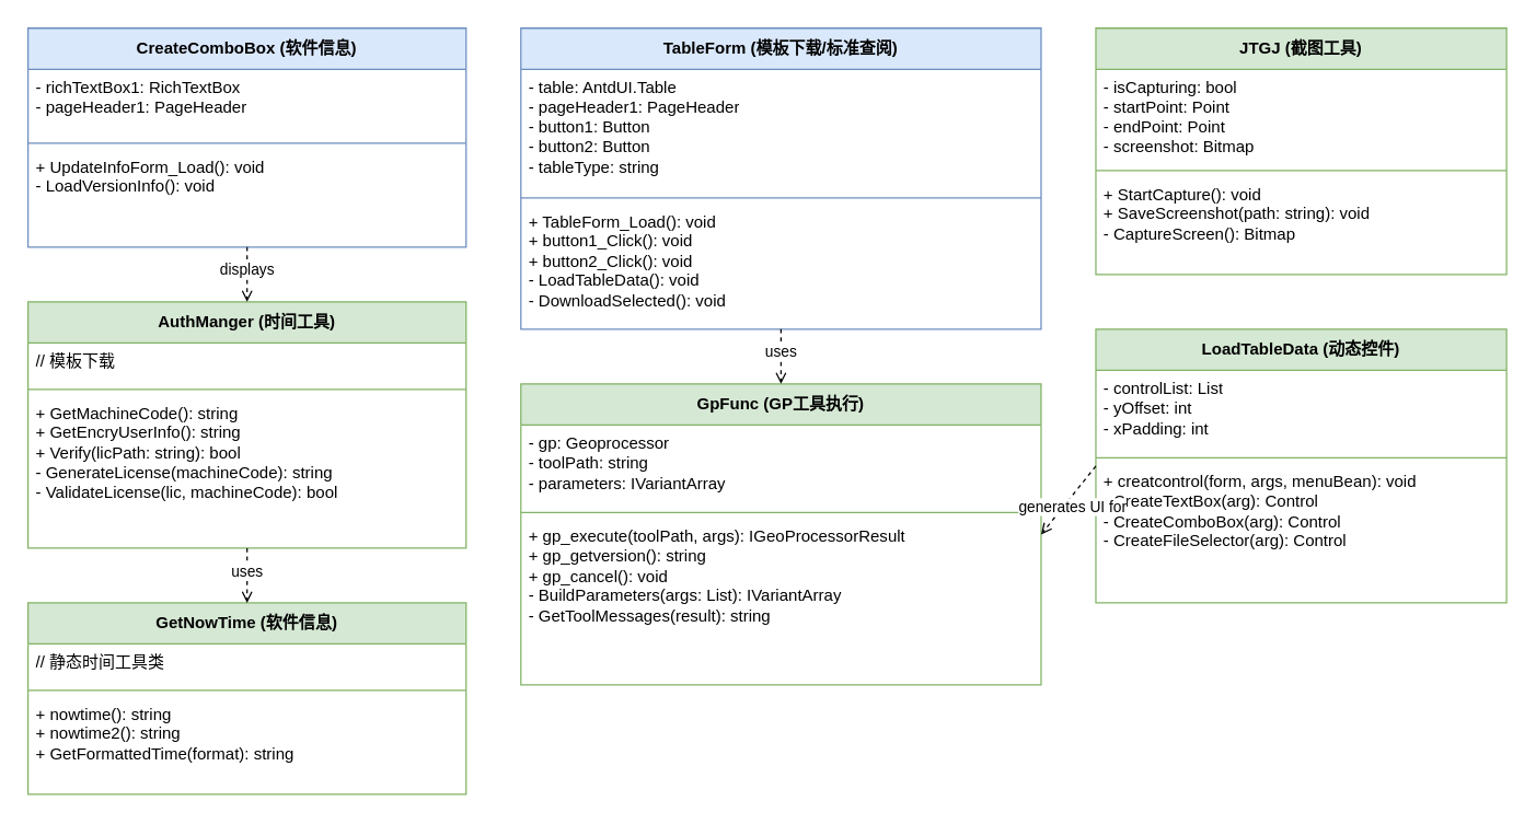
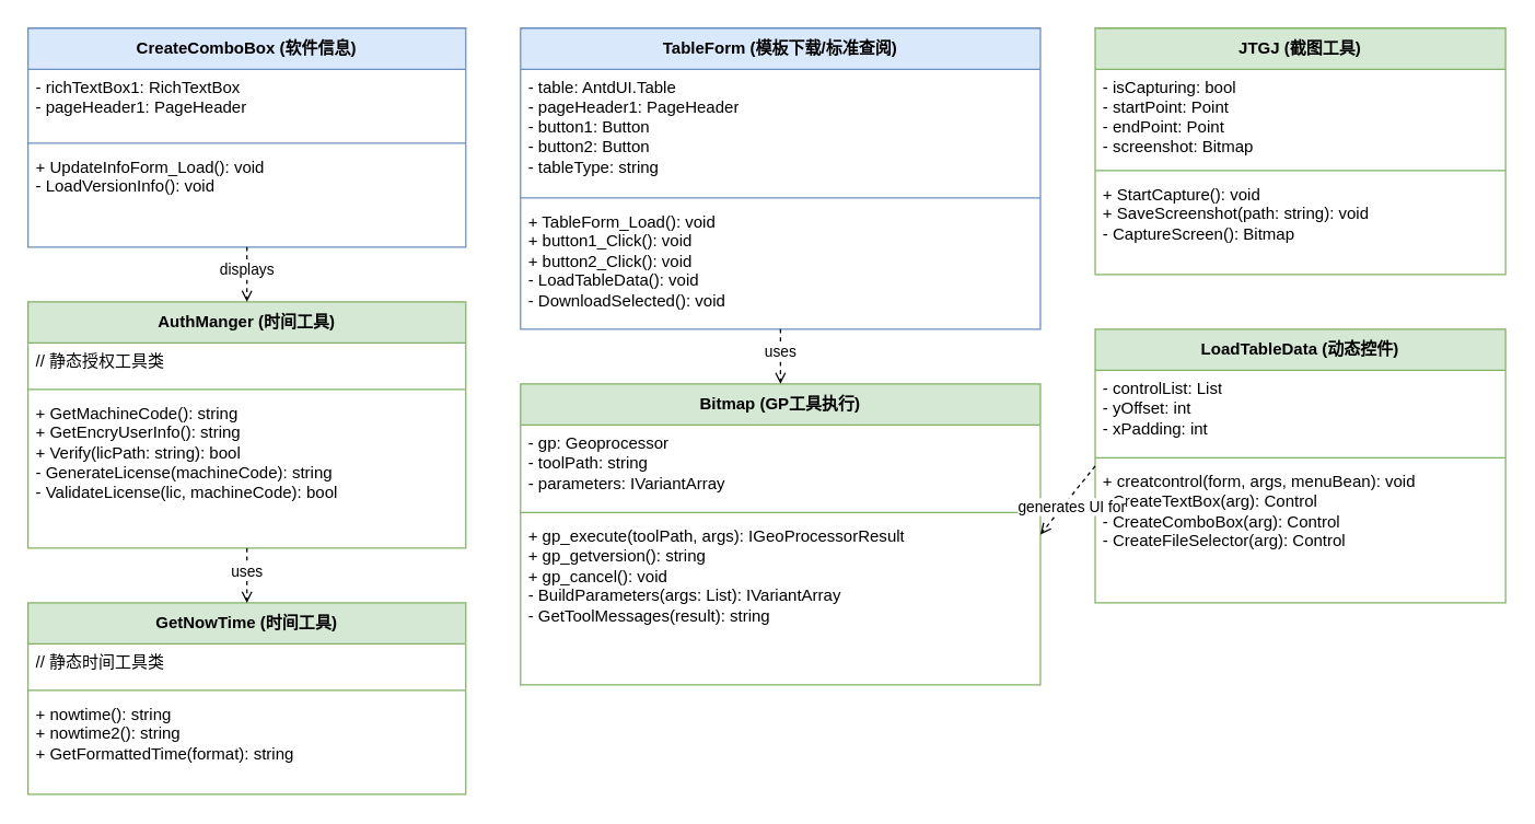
  <mxCell id="0" />
  <mxCell id="1" parent="0" />
  <mxCell id="2" value="&lt;b&gt;CreateComboBox (软件信息)&lt;/b&gt;" style="swimlane;fontStyle=0;childLayout=stackLayout;horizontal=1;startSize=30;horizontalStack=0;resizeParent=1;resizeParentMax=0;resizeLast=0;collapsible=1;marginBottom=0;whiteSpace=wrap;html=1;fillColor=#dae8fc;strokeColor=#6c8ebf;" vertex="1" parent="1"><mxGeometry x="20" y="20" width="320" height="160" as="geometry" /></mxCell>
  <mxCell id="3" value="- richTextBox1: RichTextBox&#10;- pageHeader1: PageHeader" style="text;strokeColor=none;fillColor=none;align=left;verticalAlign=top;spacingLeft=4;spacingRight=4;overflow=hidden;rotatable=0;points=[[0,0.5],[1,0.5]];portConstraint=eastwest;whiteSpace=wrap;html=1;" vertex="1" parent="2"><mxGeometry y="30" width="320" height="50" as="geometry" /></mxCell>
  <mxCell id="4" value="" style="line;strokeWidth=1;fillColor=none;align=left;verticalAlign=middle;spacingTop=-1;spacingLeft=3;spacingRight=3;rotatable=0;labelPosition=right;points=[];portConstraint=eastwest;strokeColor=inherit;" vertex="1" parent="2"><mxGeometry y="80" width="320" height="8" as="geometry" /></mxCell>
  <mxCell id="5" value="+ UpdateInfoForm_Load(): void&#10;- LoadVersionInfo(): void" style="text;strokeColor=none;fillColor=none;align=left;verticalAlign=top;spacingLeft=4;spacingRight=4;overflow=hidden;rotatable=0;points=[[0,0.5],[1,0.5]];portConstraint=eastwest;whiteSpace=wrap;html=1;" vertex="1" parent="2"><mxGeometry y="88" width="320" height="72" as="geometry" /></mxCell>
  <mxCell id="6" value="&lt;b&gt;TableForm (模板下载/标准查阅)&lt;/b&gt;" style="swimlane;fontStyle=0;childLayout=stackLayout;horizontal=1;startSize=30;horizontalStack=0;resizeParent=1;resizeParentMax=0;resizeLast=0;collapsible=1;marginBottom=0;whiteSpace=wrap;html=1;fillColor=#dae8fc;strokeColor=#6c8ebf;" vertex="1" parent="1"><mxGeometry x="380" y="20" width="380" height="220" as="geometry" /></mxCell>
  <mxCell id="7" value="- table: AntdUI.Table&#10;- pageHeader1: PageHeader&#10;- button1: Button&#10;- button2: Button&#10;- tableType: string" style="text;strokeColor=none;fillColor=none;align=left;verticalAlign=top;spacingLeft=4;spacingRight=4;overflow=hidden;rotatable=0;points=[[0,0.5],[1,0.5]];portConstraint=eastwest;whiteSpace=wrap;html=1;" vertex="1" parent="6"><mxGeometry y="30" width="380" height="90" as="geometry" /></mxCell>
  <mxCell id="8" value="" style="line;strokeWidth=1;fillColor=none;align=left;verticalAlign=middle;spacingTop=-1;spacingLeft=3;spacingRight=3;rotatable=0;labelPosition=right;points=[];portConstraint=eastwest;strokeColor=inherit;" vertex="1" parent="6"><mxGeometry y="120" width="380" height="8" as="geometry" /></mxCell>
  <mxCell id="9" value="+ TableForm_Load(): void&#10;+ button1_Click(): void&#10;+ button2_Click(): void&#10;- LoadTableData(): void&#10;- DownloadSelected(): void" style="text;strokeColor=none;fillColor=none;align=left;verticalAlign=top;spacingLeft=4;spacingRight=4;overflow=hidden;rotatable=0;points=[[0,0.5],[1,0.5]];portConstraint=eastwest;whiteSpace=wrap;html=1;" vertex="1" parent="6"><mxGeometry y="128" width="380" height="92" as="geometry" /></mxCell>
  <mxCell id="10" value="&lt;b&gt;JTGJ (截图工具)&lt;/b&gt;" style="swimlane;fontStyle=0;childLayout=stackLayout;horizontal=1;startSize=30;horizontalStack=0;resizeParent=1;resizeParentMax=0;resizeLast=0;collapsible=1;marginBottom=0;whiteSpace=wrap;html=1;fillColor=#d5e8d4;strokeColor=#82b366;" vertex="1" parent="1"><mxGeometry x="800" y="20" width="300" height="180" as="geometry" /></mxCell>
  <mxCell id="11" value="- isCapturing: bool&#10;- startPoint: Point&#10;- endPoint: Point&#10;- screenshot: Bitmap" style="text;strokeColor=none;fillColor=none;align=left;verticalAlign=top;spacingLeft=4;spacingRight=4;overflow=hidden;rotatable=0;points=[[0,0.5],[1,0.5]];portConstraint=eastwest;whiteSpace=wrap;html=1;" vertex="1" parent="10"><mxGeometry y="30" width="300" height="70" as="geometry" /></mxCell>
  <mxCell id="12" value="" style="line;strokeWidth=1;fillColor=none;align=left;verticalAlign=middle;spacingTop=-1;spacingLeft=3;spacingRight=3;rotatable=0;labelPosition=right;points=[];portConstraint=eastwest;strokeColor=inherit;" vertex="1" parent="10"><mxGeometry y="100" width="300" height="8" as="geometry" /></mxCell>
  <mxCell id="13" value="+ StartCapture(): void&#10;+ SaveScreenshot(path: string): void&#10;- CaptureScreen(): Bitmap" style="text;strokeColor=none;fillColor=none;align=left;verticalAlign=top;spacingLeft=4;spacingRight=4;overflow=hidden;rotatable=0;points=[[0,0.5],[1,0.5]];portConstraint=eastwest;whiteSpace=wrap;html=1;" vertex="1" parent="10"><mxGeometry y="108" width="300" height="72" as="geometry" /></mxCell>
  <mxCell id="14" value="&lt;b&gt;AuthManger (时间工具)&lt;/b&gt;" style="swimlane;fontStyle=0;childLayout=stackLayout;horizontal=1;startSize=30;horizontalStack=0;resizeParent=1;resizeParentMax=0;resizeLast=0;collapsible=1;marginBottom=0;whiteSpace=wrap;html=1;fillColor=#d5e8d4;strokeColor=#82b366;" vertex="1" parent="1"><mxGeometry x="20" y="220" width="320" height="180" as="geometry" /></mxCell>
- <mxCell id="15" value="// 模板下载" style="text;strokeColor=none;fillColor=none;align=left;verticalAlign=top;spacingLeft=4;spacingRight=4;overflow=hidden;rotatable=0;points=[[0,0.5],[1,0.5]];portConstraint=eastwest;whiteSpace=wrap;html=1;" vertex="1" parent="14"><mxGeometry y="30" width="320" height="30" as="geometry" /></mxCell>
+ <mxCell id="15" value="// 静态授权工具类" style="text;strokeColor=none;fillColor=none;align=left;verticalAlign=top;spacingLeft=4;spacingRight=4;overflow=hidden;rotatable=0;points=[[0,0.5],[1,0.5]];portConstraint=eastwest;whiteSpace=wrap;html=1;" vertex="1" parent="14"><mxGeometry y="30" width="320" height="30" as="geometry" /></mxCell>
  <mxCell id="16" value="" style="line;strokeWidth=1;fillColor=none;align=left;verticalAlign=middle;spacingTop=-1;spacingLeft=3;spacingRight=3;rotatable=0;labelPosition=right;points=[];portConstraint=eastwest;strokeColor=inherit;" vertex="1" parent="14"><mxGeometry y="60" width="320" height="8" as="geometry" /></mxCell>
  <mxCell id="17" value="+ GetMachineCode(): string&#10;+ GetEncryUserInfo(): string&#10;+ Verify(licPath: string): bool&#10;- GenerateLicense(machineCode): string&#10;- ValidateLicense(lic, machineCode): bool" style="text;strokeColor=none;fillColor=none;align=left;verticalAlign=top;spacingLeft=4;spacingRight=4;overflow=hidden;rotatable=0;points=[[0,0.5],[1,0.5]];portConstraint=eastwest;whiteSpace=wrap;html=1;" vertex="1" parent="14"><mxGeometry y="68" width="320" height="112" as="geometry" /></mxCell>
- <mxCell id="18" value="&lt;b&gt;GpFunc (GP工具执行)&lt;/b&gt;" style="swimlane;fontStyle=0;childLayout=stackLayout;horizontal=1;startSize=30;horizontalStack=0;resizeParent=1;resizeParentMax=0;resizeLast=0;collapsible=1;marginBottom=0;whiteSpace=wrap;html=1;fillColor=#d5e8d4;strokeColor=#82b366;" vertex="1" parent="1"><mxGeometry x="380" y="280" width="380" height="220" as="geometry" /></mxCell>
+ <mxCell id="18" value="&lt;b&gt;Bitmap (GP工具执行)&lt;/b&gt;" style="swimlane;fontStyle=0;childLayout=stackLayout;horizontal=1;startSize=30;horizontalStack=0;resizeParent=1;resizeParentMax=0;resizeLast=0;collapsible=1;marginBottom=0;whiteSpace=wrap;html=1;fillColor=#d5e8d4;strokeColor=#82b366;" vertex="1" parent="1"><mxGeometry x="380" y="280" width="380" height="220" as="geometry" /></mxCell>
  <mxCell id="19" value="- gp: Geoprocessor&#10;- toolPath: string&#10;- parameters: IVariantArray" style="text;strokeColor=none;fillColor=none;align=left;verticalAlign=top;spacingLeft=4;spacingRight=4;overflow=hidden;rotatable=0;points=[[0,0.5],[1,0.5]];portConstraint=eastwest;whiteSpace=wrap;html=1;" vertex="1" parent="18"><mxGeometry y="30" width="380" height="60" as="geometry" /></mxCell>
  <mxCell id="20" value="" style="line;strokeWidth=1;fillColor=none;align=left;verticalAlign=middle;spacingTop=-1;spacingLeft=3;spacingRight=3;rotatable=0;labelPosition=right;points=[];portConstraint=eastwest;strokeColor=inherit;" vertex="1" parent="18"><mxGeometry y="90" width="380" height="8" as="geometry" /></mxCell>
  <mxCell id="21" value="+ gp_execute(toolPath, args): IGeoProcessorResult&#10;+ gp_getversion(): string&#10;+ gp_cancel(): void&#10;- BuildParameters(args: List&lt;ToolArgs&gt;): IVariantArray&#10;- GetToolMessages(result): string" style="text;strokeColor=none;fillColor=none;align=left;verticalAlign=top;spacingLeft=4;spacingRight=4;overflow=hidden;rotatable=0;points=[[0,0.5],[1,0.5]];portConstraint=eastwest;whiteSpace=wrap;html=1;" vertex="1" parent="18"><mxGeometry y="98" width="380" height="122" as="geometry" /></mxCell>
  <mxCell id="22" value="&lt;b&gt;LoadTableData (动态控件)&lt;/b&gt;" style="swimlane;fontStyle=0;childLayout=stackLayout;horizontal=1;startSize=30;horizontalStack=0;resizeParent=1;resizeParentMax=0;resizeLast=0;collapsible=1;marginBottom=0;whiteSpace=wrap;html=1;fillColor=#d5e8d4;strokeColor=#82b366;" vertex="1" parent="1"><mxGeometry x="800" y="240" width="300" height="200" as="geometry" /></mxCell>
  <mxCell id="23" value="- controlList: List&lt;Control&gt;&#10;- yOffset: int&#10;- xPadding: int" style="text;strokeColor=none;fillColor=none;align=left;verticalAlign=top;spacingLeft=4;spacingRight=4;overflow=hidden;rotatable=0;points=[[0,0.5],[1,0.5]];portConstraint=eastwest;whiteSpace=wrap;html=1;" vertex="1" parent="22"><mxGeometry y="30" width="300" height="60" as="geometry" /></mxCell>
  <mxCell id="24" value="" style="line;strokeWidth=1;fillColor=none;align=left;verticalAlign=middle;spacingTop=-1;spacingLeft=3;spacingRight=3;rotatable=0;labelPosition=right;points=[];portConstraint=eastwest;strokeColor=inherit;" vertex="1" parent="22"><mxGeometry y="90" width="300" height="8" as="geometry" /></mxCell>
  <mxCell id="25" value="+ creatcontrol(form, args, menuBean): void&#10;- CreateTextBox(arg): Control&#10;- CreateComboBox(arg): Control&#10;- CreateFileSelector(arg): Control" style="text;strokeColor=none;fillColor=none;align=left;verticalAlign=top;spacingLeft=4;spacingRight=4;overflow=hidden;rotatable=0;points=[[0,0.5],[1,0.5]];portConstraint=eastwest;whiteSpace=wrap;html=1;" vertex="1" parent="22"><mxGeometry y="98" width="300" height="102" as="geometry" /></mxCell>
- <mxCell id="26" value="&lt;b&gt;GetNowTime (软件信息)&lt;/b&gt;" style="swimlane;fontStyle=0;childLayout=stackLayout;horizontal=1;startSize=30;horizontalStack=0;resizeParent=1;resizeParentMax=0;resizeLast=0;collapsible=1;marginBottom=0;whiteSpace=wrap;html=1;fillColor=#d5e8d4;strokeColor=#82b366;" vertex="1" parent="1"><mxGeometry x="20" y="440" width="320" height="140" as="geometry" /></mxCell>
+ <mxCell id="26" value="&lt;b&gt;GetNowTime (时间工具)&lt;/b&gt;" style="swimlane;fontStyle=0;childLayout=stackLayout;horizontal=1;startSize=30;horizontalStack=0;resizeParent=1;resizeParentMax=0;resizeLast=0;collapsible=1;marginBottom=0;whiteSpace=wrap;html=1;fillColor=#d5e8d4;strokeColor=#82b366;" vertex="1" parent="1"><mxGeometry x="20" y="440" width="320" height="140" as="geometry" /></mxCell>
  <mxCell id="27" value="// 静态时间工具类" style="text;strokeColor=none;fillColor=none;align=left;verticalAlign=top;spacingLeft=4;spacingRight=4;overflow=hidden;rotatable=0;points=[[0,0.5],[1,0.5]];portConstraint=eastwest;whiteSpace=wrap;html=1;" vertex="1" parent="26"><mxGeometry y="30" width="320" height="30" as="geometry" /></mxCell>
  <mxCell id="28" value="" style="line;strokeWidth=1;fillColor=none;align=left;verticalAlign=middle;spacingTop=-1;spacingLeft=3;spacingRight=3;rotatable=0;labelPosition=right;points=[];portConstraint=eastwest;strokeColor=inherit;" vertex="1" parent="26"><mxGeometry y="60" width="320" height="8" as="geometry" /></mxCell>
  <mxCell id="29" value="+ nowtime(): string&#10;+ nowtime2(): string&#10;+ GetFormattedTime(format): string" style="text;strokeColor=none;fillColor=none;align=left;verticalAlign=top;spacingLeft=4;spacingRight=4;overflow=hidden;rotatable=0;points=[[0,0.5],[1,0.5]];portConstraint=eastwest;whiteSpace=wrap;html=1;" vertex="1" parent="26"><mxGeometry y="68" width="320" height="72" as="geometry" /></mxCell>
  <mxCell id="30" value="" style="endArrow=open;endFill=0;dashed=1;html=1;rounded=0;exitX=0.5;exitY=1;exitDx=0;exitDy=0;entryX=0.5;entryY=0;entryDx=0;entryDy=0;" edge="1" parent="1" source="2" target="14"><mxGeometry width="50" height="50" relative="1" as="geometry"><mxPoint x="380" y="380" as="sourcePoint" /><mxPoint x="430" y="330" as="targetPoint" /></mxGeometry></mxCell>
  <mxCell id="31" value="displays" style="edgeLabel;html=1;align=center;verticalAlign=middle;resizable=0;points=[];" vertex="1" connectable="0" parent="30"><mxGeometry x="-0.2" y="-1" relative="1" as="geometry"><mxPoint as="offset" /></mxGeometry></mxCell>
  <mxCell id="32" value="" style="endArrow=open;endFill=0;dashed=1;html=1;rounded=0;exitX=0.5;exitY=1;exitDx=0;exitDy=0;entryX=0.5;entryY=0;entryDx=0;entryDy=0;" edge="1" parent="1" source="6" target="18"><mxGeometry width="50" height="50" relative="1" as="geometry"><mxPoint x="480" y="380" as="sourcePoint" /><mxPoint x="530" y="330" as="targetPoint" /></mxGeometry></mxCell>
  <mxCell id="33" value="uses" style="edgeLabel;html=1;align=center;verticalAlign=middle;resizable=0;points=[];" vertex="1" connectable="0" parent="32"><mxGeometry x="-0.2" y="-1" relative="1" as="geometry"><mxPoint as="offset" /></mxGeometry></mxCell>
  <mxCell id="34" value="" style="endArrow=open;endFill=0;dashed=1;html=1;rounded=0;exitX=0;exitY=0.5;exitDx=0;exitDy=0;entryX=1;entryY=0.5;entryDx=0;entryDy=0;" edge="1" parent="1" source="22" target="18"><mxGeometry width="50" height="50" relative="1" as="geometry"><mxPoint x="480" y="430" as="sourcePoint" /><mxPoint x="530" y="380" as="targetPoint" /></mxGeometry></mxCell>
  <mxCell id="35" value="generates UI for" style="edgeLabel;html=1;align=center;verticalAlign=middle;resizable=0;points=[];" vertex="1" connectable="0" parent="34"><mxGeometry x="-0.2" y="-1" relative="1" as="geometry"><mxPoint y="10" as="offset" /></mxGeometry></mxCell>
  <mxCell id="36" value="" style="endArrow=open;endFill=0;dashed=1;html=1;rounded=0;exitX=0.5;exitY=1;exitDx=0;exitDy=0;entryX=0.5;entryY=0;entryDx=0;entryDy=0;" edge="1" parent="1" source="14" target="26"><mxGeometry width="50" height="50" relative="1" as="geometry"><mxPoint x="280" y="480" as="sourcePoint" /><mxPoint x="330" y="430" as="targetPoint" /></mxGeometry></mxCell>
  <mxCell id="37" value="uses" style="edgeLabel;html=1;align=center;verticalAlign=middle;resizable=0;points=[];" vertex="1" connectable="0" parent="36"><mxGeometry x="-0.2" y="-1" relative="1" as="geometry"><mxPoint as="offset" /></mxGeometry></mxCell>
